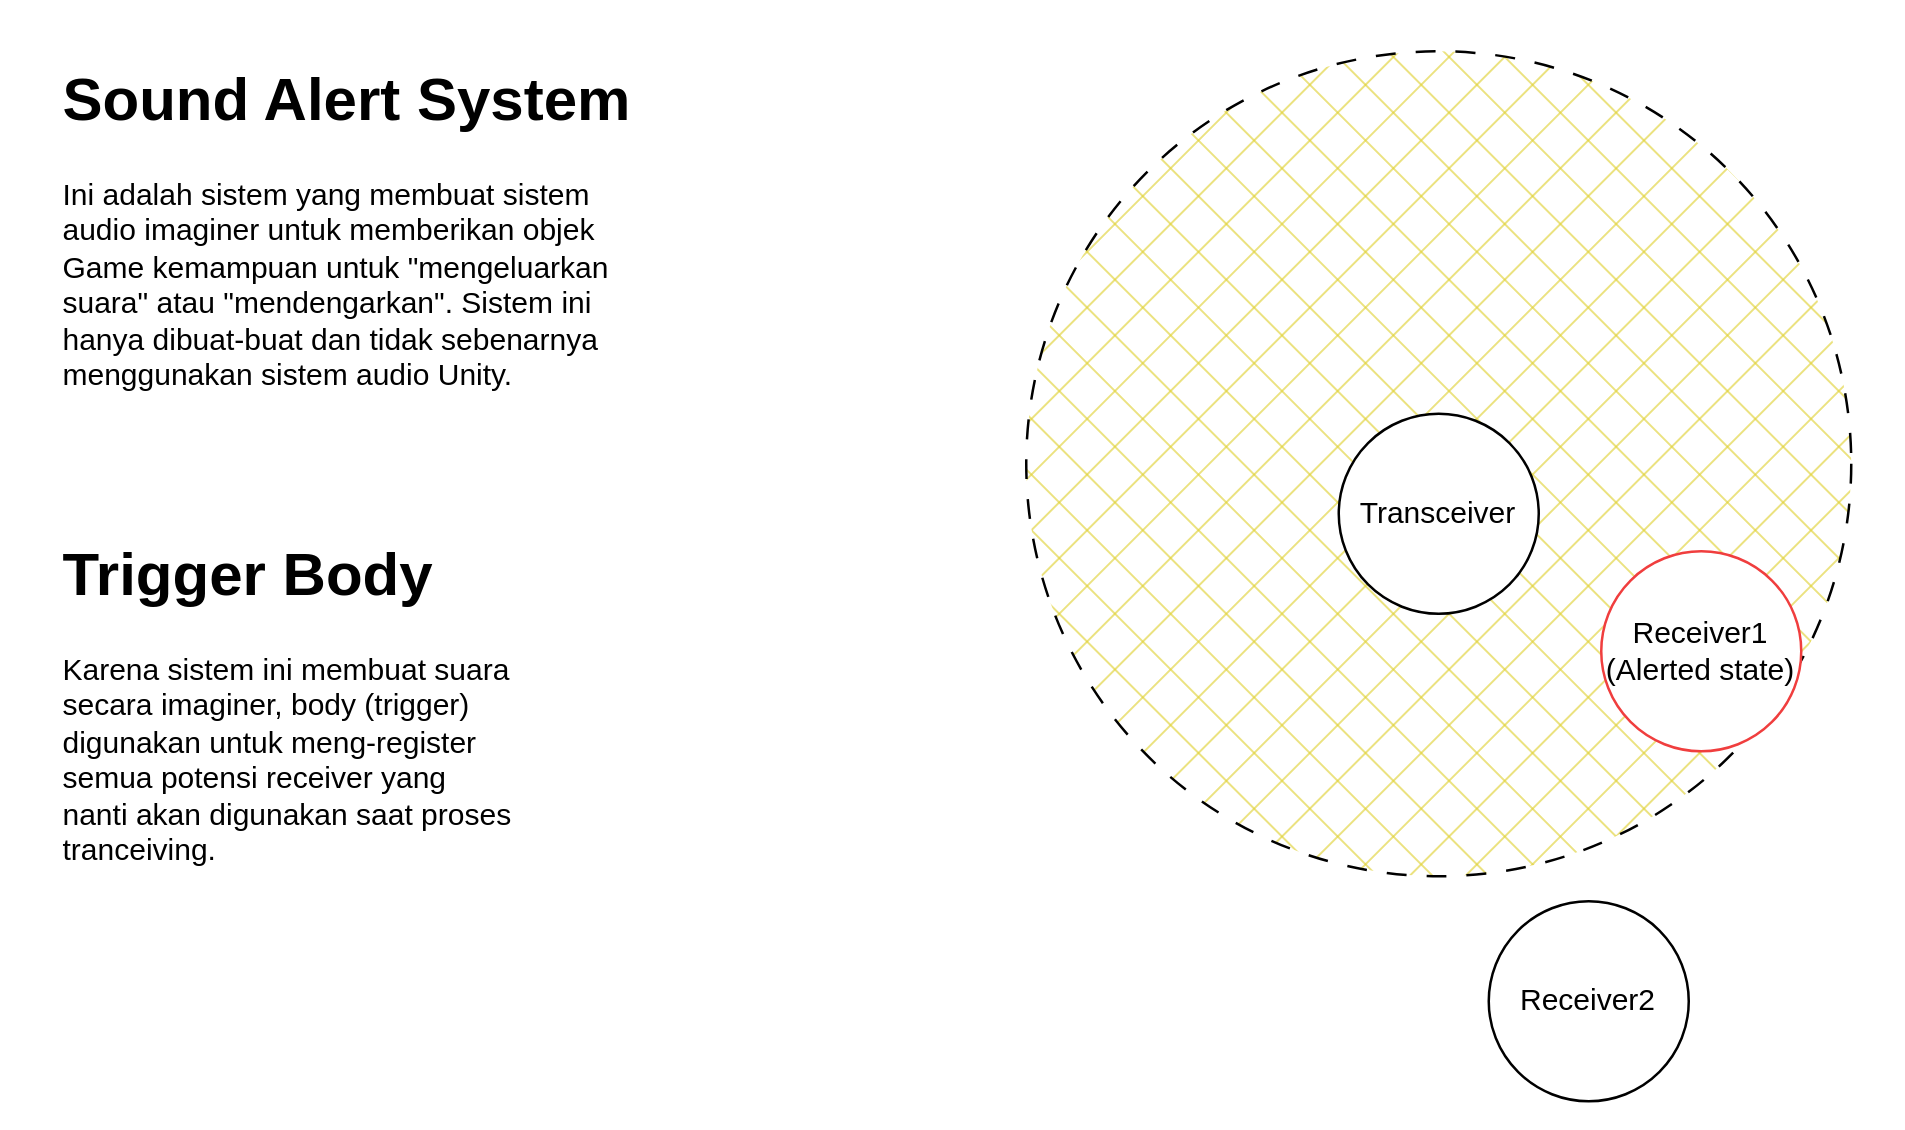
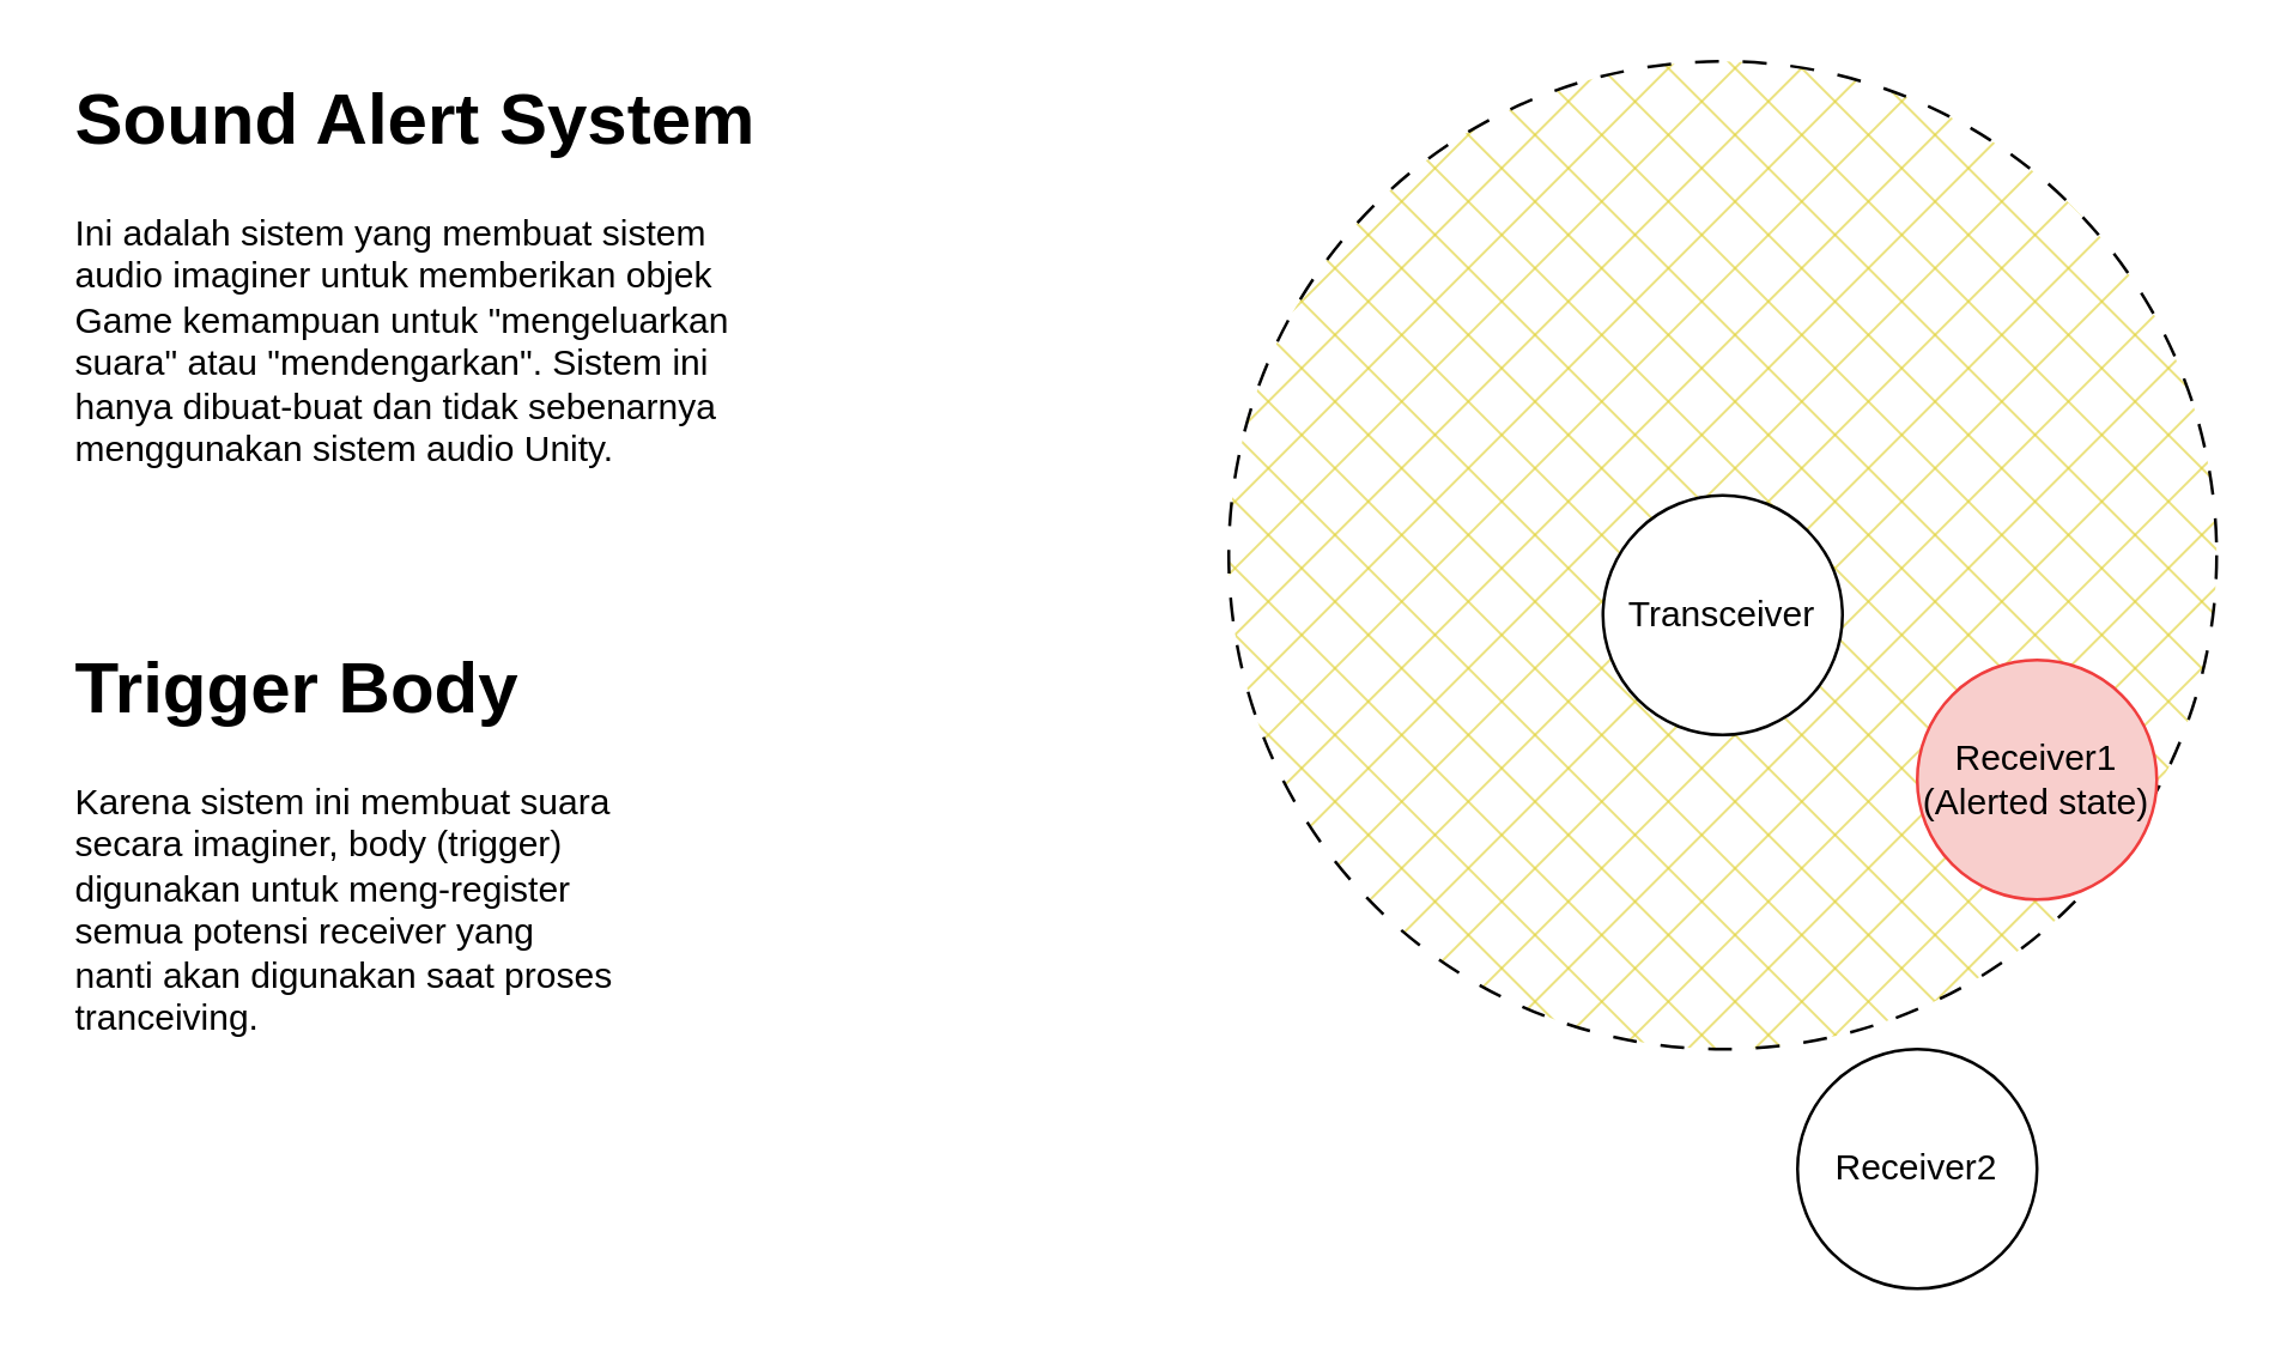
  <mxCell id="0" />
  <mxCell id="1" parent="0" />
  <mxCell id="2" value="" style="ellipse;whiteSpace=wrap;html=1;aspect=fixed;fillStyle=cross-hatch;gradientColor=none;fillColor=#E0D136;dashed=1;dashPattern=8 8;" vertex="1" parent="1"><mxGeometry x="410" y="20" width="330" height="330" as="geometry" /></mxCell>
- <mxCell id="3" value="Receiver1&lt;br&gt;(Alerted state)" style="ellipse;whiteSpace=wrap;html=1;aspect=fixed;strokeColor=#F03E3E;" vertex="1" parent="1"><mxGeometry x="640" y="220" width="80" height="80" as="geometry" /></mxCell>
+ <mxCell id="3" value="Receiver1&lt;br&gt;(Alerted state)" style="ellipse;whiteSpace=wrap;html=1;aspect=fixed;strokeColor=#F03E3E;fillColor=#f8cecc;" vertex="1" parent="1"><mxGeometry x="640" y="220" width="80" height="80" as="geometry" /></mxCell>
  <mxCell id="4" value="Transceiver" style="ellipse;whiteSpace=wrap;html=1;aspect=fixed;" vertex="1" parent="1"><mxGeometry x="535" y="165" width="80" height="80" as="geometry" /></mxCell>
- <mxCell id="5" value="Receiver2" style="ellipse;whiteSpace=wrap;html=1;aspect=fixed;" vertex="1" parent="1"><mxGeometry x="595" y="360" width="80" height="80" as="geometry" /></mxCell>
+ <mxCell id="5" value="Receiver2" style="ellipse;whiteSpace=wrap;html=1;aspect=fixed;" vertex="1" parent="1"><mxGeometry x="600" y="350" width="80" height="80" as="geometry" /></mxCell>
  <mxCell id="6" value="&lt;h1&gt;Sound Alert System&lt;/h1&gt;&lt;p&gt;Ini adalah sistem yang membuat sistem audio imaginer untuk memberikan objek Game kemampuan untuk &quot;mengeluarkan suara&quot; atau &quot;mendengarkan&quot;. Sistem ini hanya dibuat-buat dan tidak sebenarnya menggunakan sistem audio Unity.&lt;/p&gt;" style="text;html=1;strokeColor=none;fillColor=none;spacing=5;spacingTop=-20;whiteSpace=wrap;overflow=hidden;rounded=0;dashed=1;dashPattern=8 8;fillStyle=cross-hatch;" vertex="1" parent="1"><mxGeometry x="20" y="20" width="250" height="160" as="geometry" /></mxCell>
  <mxCell id="7" value="&lt;h1&gt;Trigger Body&lt;/h1&gt;&lt;p&gt;Karena sistem ini membuat suara secara imaginer, body (trigger) digunakan untuk meng-register semua potensi receiver yang nanti akan digunakan saat proses tranceiving.&lt;/p&gt;" style="text;html=1;strokeColor=none;fillColor=none;spacing=5;spacingTop=-20;whiteSpace=wrap;overflow=hidden;rounded=0;dashed=1;dashPattern=8 8;fillStyle=cross-hatch;" vertex="1" parent="1"><mxGeometry x="20" y="210" width="190" height="140" as="geometry" /></mxCell>
